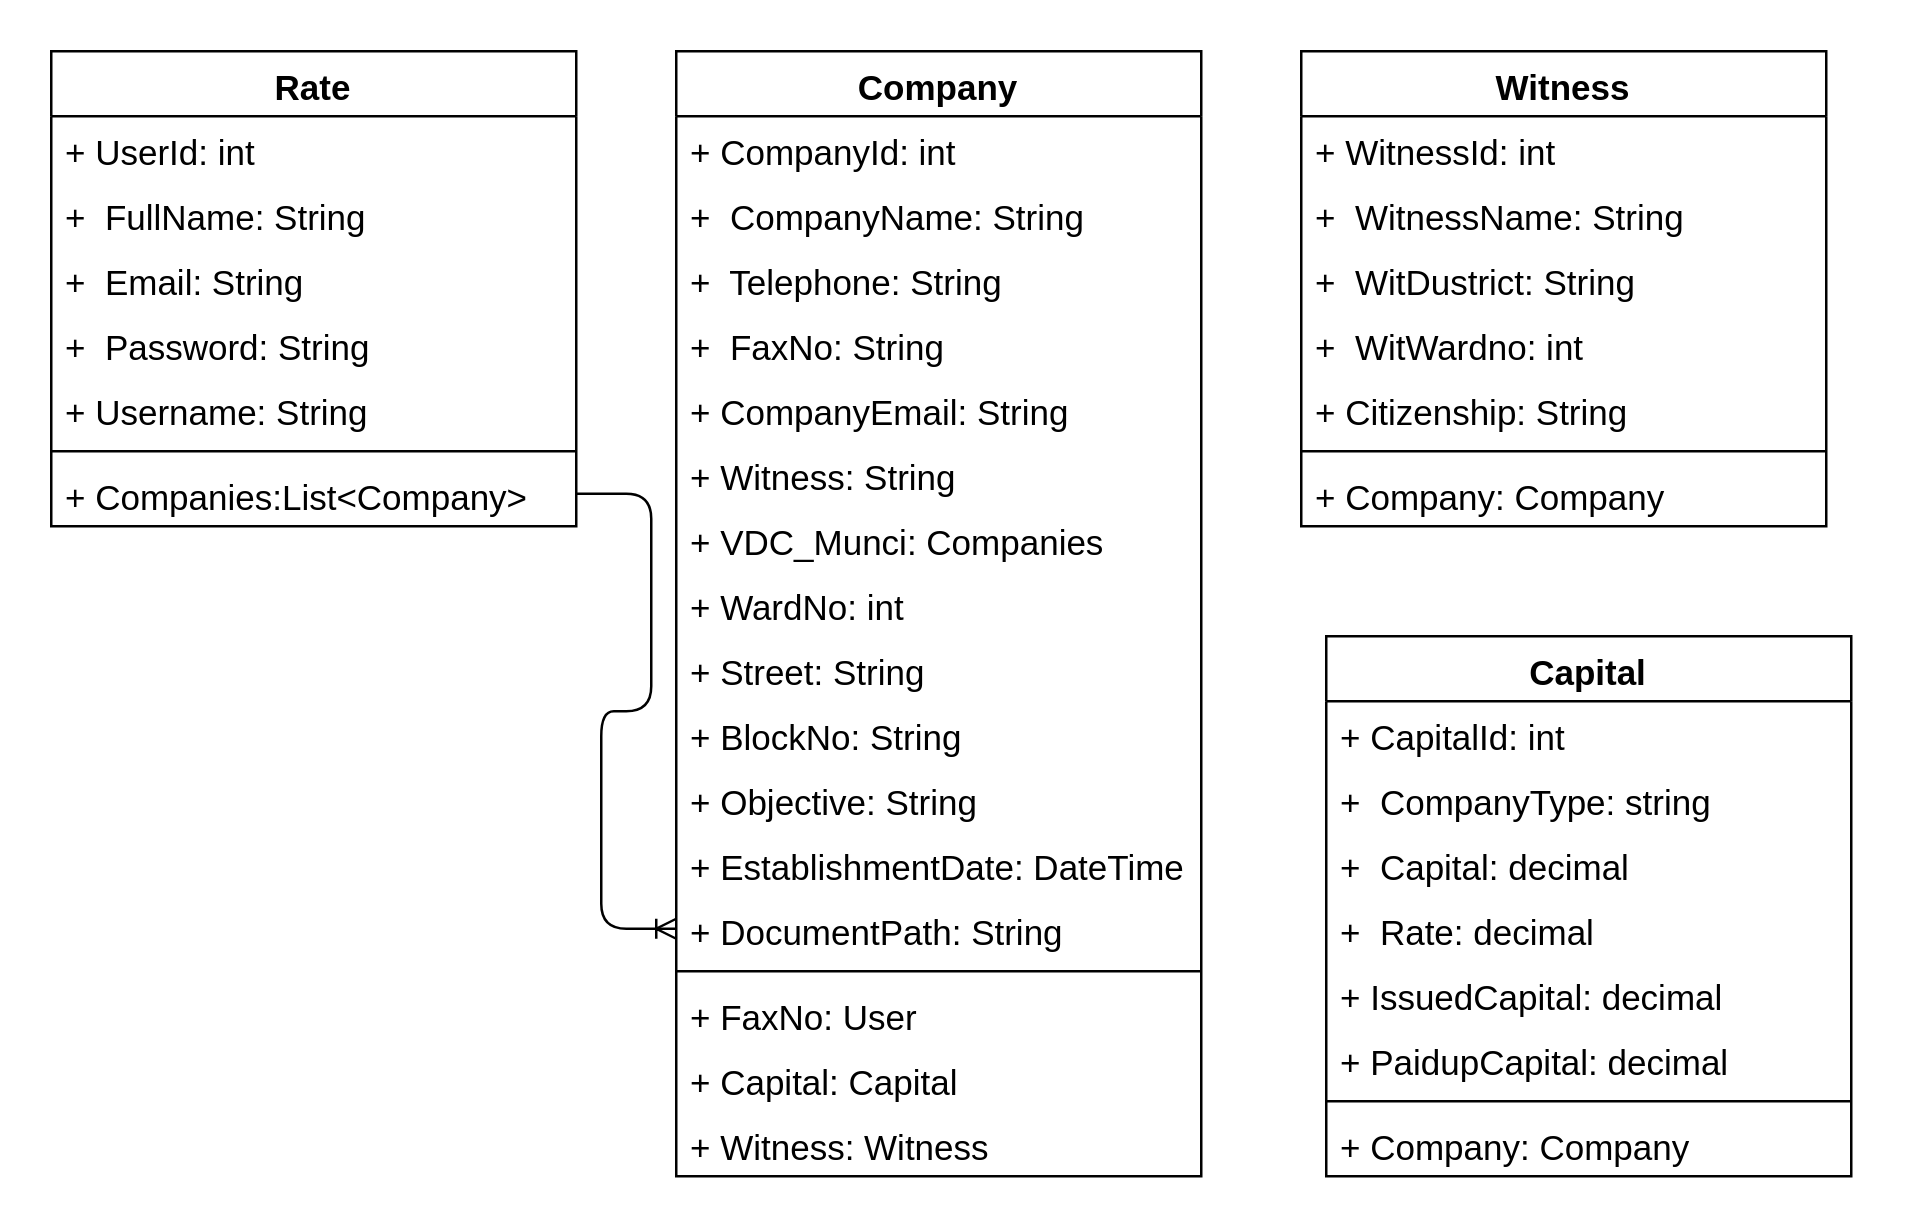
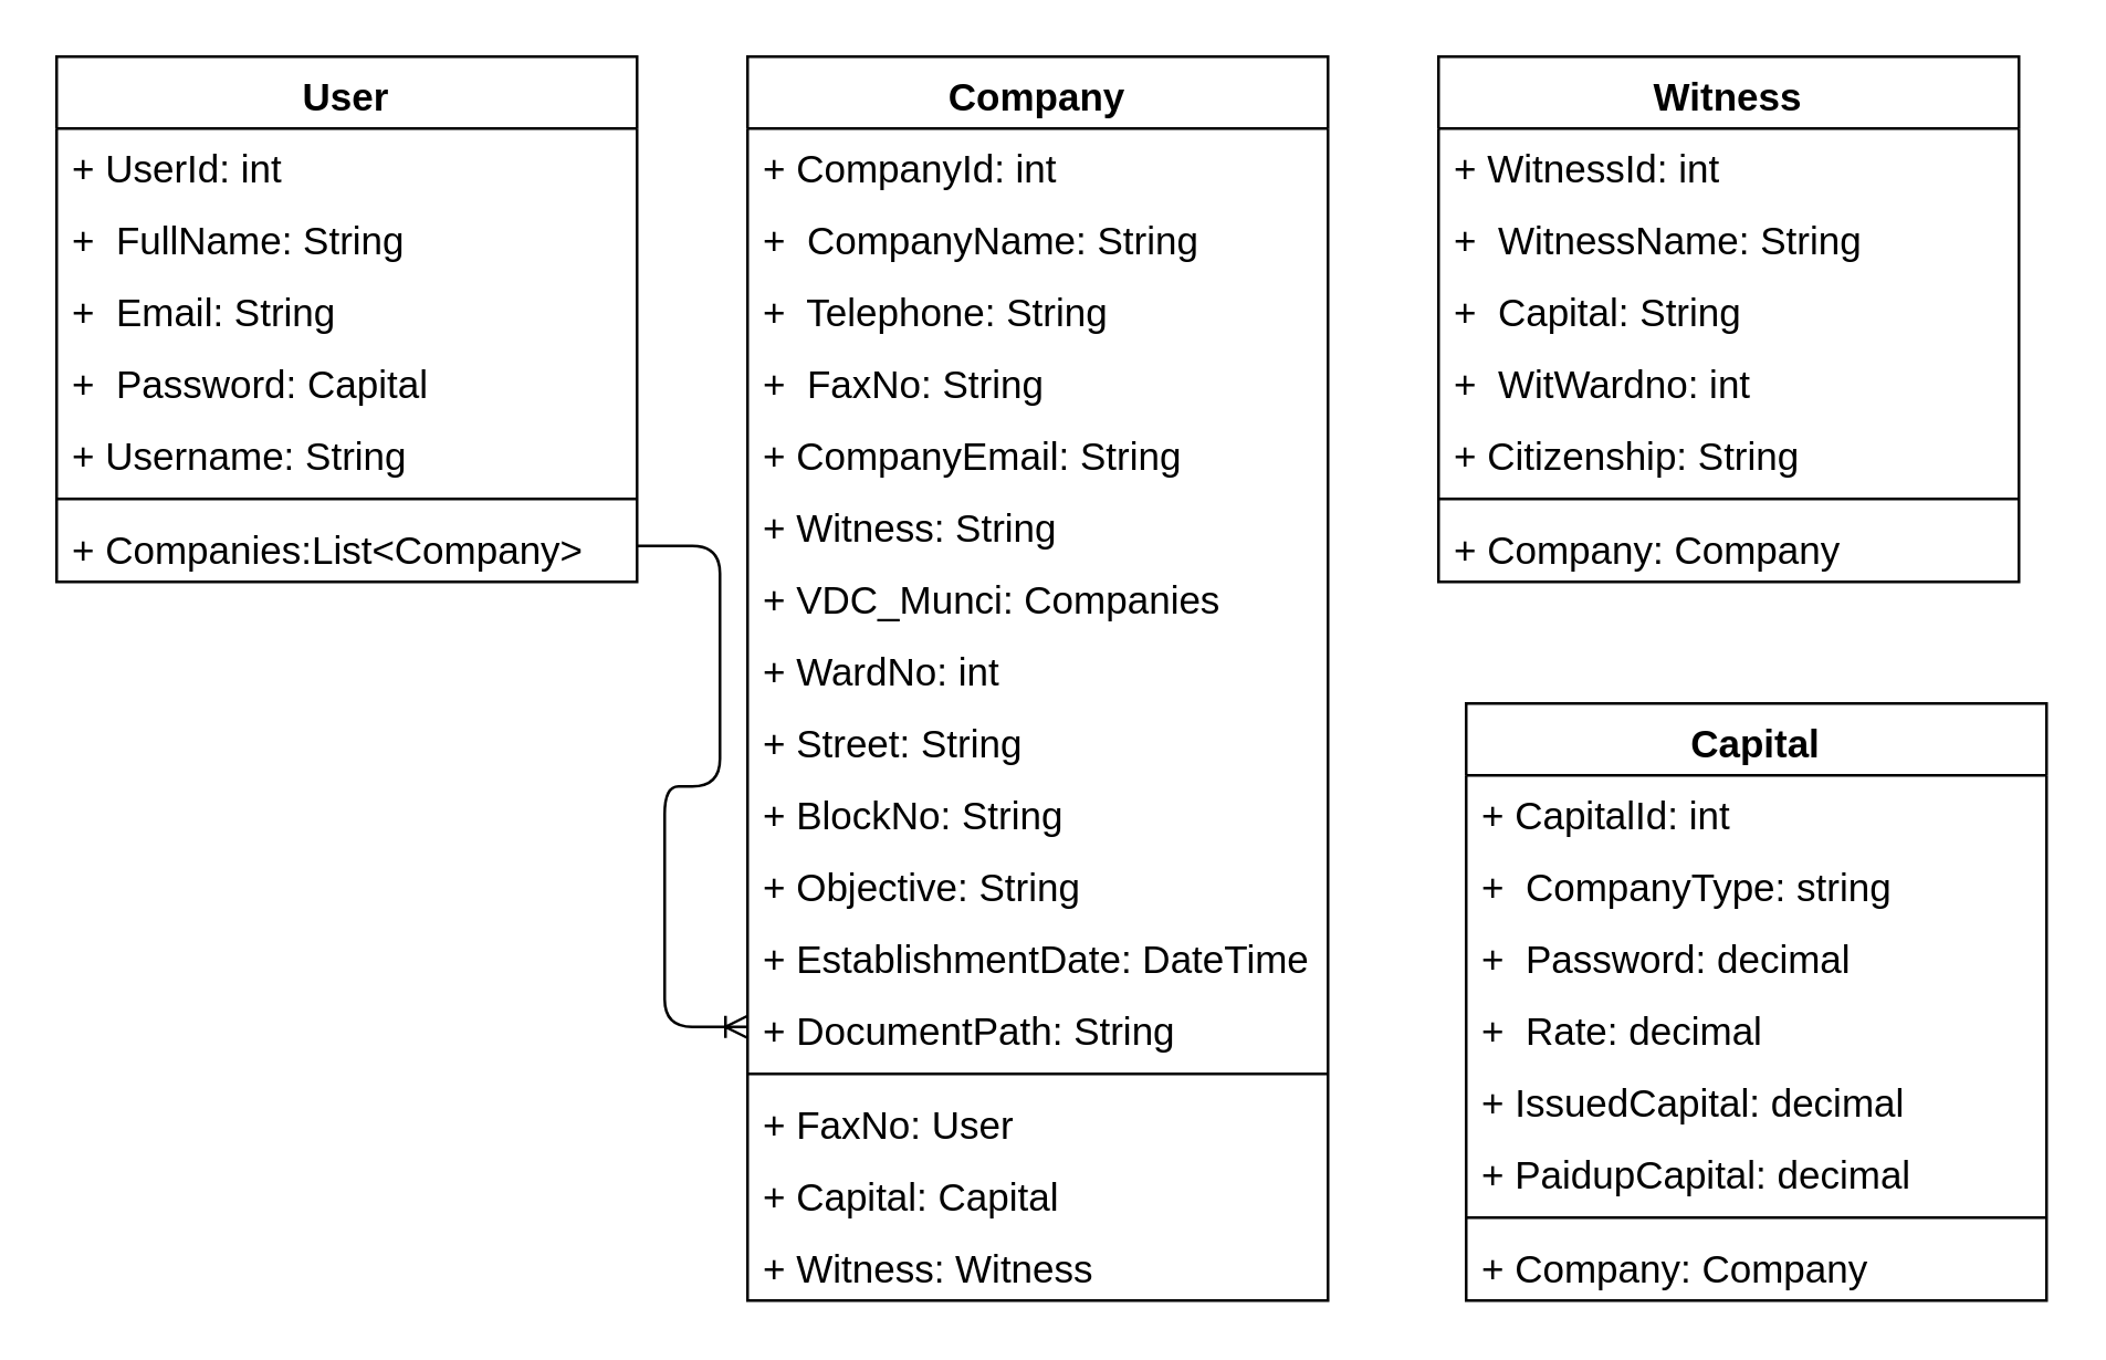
  <mxCell id="0" />
  <mxCell id="1" parent="0" />
- <mxCell id="2" value="Rate" style="swimlane;fontStyle=1;align=center;verticalAlign=top;childLayout=stackLayout;horizontal=1;startSize=26;horizontalStack=0;resizeParent=1;resizeParentMax=0;resizeLast=0;collapsible=1;marginBottom=0;fontSize=14;" vertex="1" parent="1"><mxGeometry x="20" y="20" width="210" height="190" as="geometry" /></mxCell>
+ <mxCell id="2" value="User" style="swimlane;fontStyle=1;align=center;verticalAlign=top;childLayout=stackLayout;horizontal=1;startSize=26;horizontalStack=0;resizeParent=1;resizeParentMax=0;resizeLast=0;collapsible=1;marginBottom=0;fontSize=14;" vertex="1" parent="1"><mxGeometry x="20" y="20" width="210" height="190" as="geometry" /></mxCell>
  <mxCell id="3" value="+ UserId: int" style="text;strokeColor=none;fillColor=none;align=left;verticalAlign=top;spacingLeft=4;spacingRight=4;overflow=hidden;rotatable=0;points=[[0,0.5],[1,0.5]];portConstraint=eastwest;fontSize=14;" vertex="1" parent="2"><mxGeometry y="26" width="210" height="26" as="geometry" /></mxCell>
  <mxCell id="4" value="+  FullName: String" style="text;strokeColor=none;fillColor=none;align=left;verticalAlign=top;spacingLeft=4;spacingRight=4;overflow=hidden;rotatable=0;points=[[0,0.5],[1,0.5]];portConstraint=eastwest;fontSize=14;" vertex="1" parent="2"><mxGeometry y="52" width="210" height="26" as="geometry" /></mxCell>
  <mxCell id="5" value="+  Email: String" style="text;strokeColor=none;fillColor=none;align=left;verticalAlign=top;spacingLeft=4;spacingRight=4;overflow=hidden;rotatable=0;points=[[0,0.5],[1,0.5]];portConstraint=eastwest;fontSize=14;" vertex="1" parent="2"><mxGeometry y="78" width="210" height="26" as="geometry" /></mxCell>
- <mxCell id="6" value="+  Password: String" style="text;strokeColor=none;fillColor=none;align=left;verticalAlign=top;spacingLeft=4;spacingRight=4;overflow=hidden;rotatable=0;points=[[0,0.5],[1,0.5]];portConstraint=eastwest;fontSize=14;" vertex="1" parent="2"><mxGeometry y="104" width="210" height="26" as="geometry" /></mxCell>
+ <mxCell id="6" value="+  Password: Capital" style="text;strokeColor=none;fillColor=none;align=left;verticalAlign=top;spacingLeft=4;spacingRight=4;overflow=hidden;rotatable=0;points=[[0,0.5],[1,0.5]];portConstraint=eastwest;fontSize=14;" vertex="1" parent="2"><mxGeometry y="104" width="210" height="26" as="geometry" /></mxCell>
  <mxCell id="7" value="+ Username: String" style="text;strokeColor=none;fillColor=none;align=left;verticalAlign=top;spacingLeft=4;spacingRight=4;overflow=hidden;rotatable=0;points=[[0,0.5],[1,0.5]];portConstraint=eastwest;fontSize=14;" vertex="1" parent="2"><mxGeometry y="130" width="210" height="26" as="geometry" /></mxCell>
  <mxCell id="8" value="" style="line;strokeWidth=1;fillColor=none;align=left;verticalAlign=middle;spacingTop=-1;spacingLeft=3;spacingRight=3;rotatable=0;labelPosition=right;points=[];portConstraint=eastwest;strokeColor=inherit;fontSize=14;" vertex="1" parent="2"><mxGeometry y="156" width="210" height="8" as="geometry" /></mxCell>
  <mxCell id="9" value="+ Companies:List&lt;Company&gt;" style="text;strokeColor=none;fillColor=none;align=left;verticalAlign=top;spacingLeft=4;spacingRight=4;overflow=hidden;rotatable=0;points=[[0,0.5],[1,0.5]];portConstraint=eastwest;fontSize=14;" vertex="1" parent="2"><mxGeometry y="164" width="210" height="26" as="geometry" /></mxCell>
  <mxCell id="10" value="Company" style="swimlane;fontStyle=1;align=center;verticalAlign=top;childLayout=stackLayout;horizontal=1;startSize=26;horizontalStack=0;resizeParent=1;resizeParentMax=0;resizeLast=0;collapsible=1;marginBottom=0;fontSize=14;" vertex="1" parent="1"><mxGeometry x="270" y="20" width="210" height="450" as="geometry" /></mxCell>
  <mxCell id="11" value="+ CompanyId: int" style="text;strokeColor=none;fillColor=none;align=left;verticalAlign=top;spacingLeft=4;spacingRight=4;overflow=hidden;rotatable=0;points=[[0,0.5],[1,0.5]];portConstraint=eastwest;fontSize=14;" vertex="1" parent="10"><mxGeometry y="26" width="210" height="26" as="geometry" /></mxCell>
  <mxCell id="12" value="+  CompanyName: String" style="text;strokeColor=none;fillColor=none;align=left;verticalAlign=top;spacingLeft=4;spacingRight=4;overflow=hidden;rotatable=0;points=[[0,0.5],[1,0.5]];portConstraint=eastwest;fontSize=14;" vertex="1" parent="10"><mxGeometry y="52" width="210" height="26" as="geometry" /></mxCell>
  <mxCell id="13" value="+  Telephone: String" style="text;strokeColor=none;fillColor=none;align=left;verticalAlign=top;spacingLeft=4;spacingRight=4;overflow=hidden;rotatable=0;points=[[0,0.5],[1,0.5]];portConstraint=eastwest;fontSize=14;" vertex="1" parent="10"><mxGeometry y="78" width="210" height="26" as="geometry" /></mxCell>
  <mxCell id="14" value="+  FaxNo: String" style="text;strokeColor=none;fillColor=none;align=left;verticalAlign=top;spacingLeft=4;spacingRight=4;overflow=hidden;rotatable=0;points=[[0,0.5],[1,0.5]];portConstraint=eastwest;fontSize=14;" vertex="1" parent="10"><mxGeometry y="104" width="210" height="26" as="geometry" /></mxCell>
  <mxCell id="15" value="+ CompanyEmail: String" style="text;strokeColor=none;fillColor=none;align=left;verticalAlign=top;spacingLeft=4;spacingRight=4;overflow=hidden;rotatable=0;points=[[0,0.5],[1,0.5]];portConstraint=eastwest;fontSize=14;" vertex="1" parent="10"><mxGeometry y="130" width="210" height="26" as="geometry" /></mxCell>
  <mxCell id="16" value="+ Witness: String" style="text;strokeColor=none;fillColor=none;align=left;verticalAlign=top;spacingLeft=4;spacingRight=4;overflow=hidden;rotatable=0;points=[[0,0.5],[1,0.5]];portConstraint=eastwest;fontSize=14;" vertex="1" parent="10"><mxGeometry y="156" width="210" height="26" as="geometry" /></mxCell>
  <mxCell id="17" value="+ VDC_Munci: Companies" style="text;strokeColor=none;fillColor=none;align=left;verticalAlign=top;spacingLeft=4;spacingRight=4;overflow=hidden;rotatable=0;points=[[0,0.5],[1,0.5]];portConstraint=eastwest;fontSize=14;" vertex="1" parent="10"><mxGeometry y="182" width="210" height="26" as="geometry" /></mxCell>
  <mxCell id="18" value="+ WardNo: int" style="text;strokeColor=none;fillColor=none;align=left;verticalAlign=top;spacingLeft=4;spacingRight=4;overflow=hidden;rotatable=0;points=[[0,0.5],[1,0.5]];portConstraint=eastwest;fontSize=14;" vertex="1" parent="10"><mxGeometry y="208" width="210" height="26" as="geometry" /></mxCell>
  <mxCell id="19" value="+ Street: String" style="text;strokeColor=none;fillColor=none;align=left;verticalAlign=top;spacingLeft=4;spacingRight=4;overflow=hidden;rotatable=0;points=[[0,0.5],[1,0.5]];portConstraint=eastwest;fontSize=14;" vertex="1" parent="10"><mxGeometry y="234" width="210" height="26" as="geometry" /></mxCell>
  <mxCell id="20" value="+ BlockNo: String" style="text;strokeColor=none;fillColor=none;align=left;verticalAlign=top;spacingLeft=4;spacingRight=4;overflow=hidden;rotatable=0;points=[[0,0.5],[1,0.5]];portConstraint=eastwest;fontSize=14;" vertex="1" parent="10"><mxGeometry y="260" width="210" height="26" as="geometry" /></mxCell>
  <mxCell id="21" value="+ Objective: String" style="text;strokeColor=none;fillColor=none;align=left;verticalAlign=top;spacingLeft=4;spacingRight=4;overflow=hidden;rotatable=0;points=[[0,0.5],[1,0.5]];portConstraint=eastwest;fontSize=14;" vertex="1" parent="10"><mxGeometry y="286" width="210" height="26" as="geometry" /></mxCell>
  <mxCell id="22" value="+ EstablishmentDate: DateTime" style="text;strokeColor=none;fillColor=none;align=left;verticalAlign=top;spacingLeft=4;spacingRight=4;overflow=hidden;rotatable=0;points=[[0,0.5],[1,0.5]];portConstraint=eastwest;fontSize=14;" vertex="1" parent="10"><mxGeometry y="312" width="210" height="26" as="geometry" /></mxCell>
  <mxCell id="23" value="+ DocumentPath: String" style="text;strokeColor=none;fillColor=none;align=left;verticalAlign=top;spacingLeft=4;spacingRight=4;overflow=hidden;rotatable=0;points=[[0,0.5],[1,0.5]];portConstraint=eastwest;fontSize=14;" vertex="1" parent="10"><mxGeometry y="338" width="210" height="26" as="geometry" /></mxCell>
  <mxCell id="24" value="" style="line;strokeWidth=1;fillColor=none;align=left;verticalAlign=middle;spacingTop=-1;spacingLeft=3;spacingRight=3;rotatable=0;labelPosition=right;points=[];portConstraint=eastwest;strokeColor=inherit;fontSize=14;" vertex="1" parent="10"><mxGeometry y="364" width="210" height="8" as="geometry" /></mxCell>
  <mxCell id="25" value="+ FaxNo: User" style="text;strokeColor=none;fillColor=none;align=left;verticalAlign=top;spacingLeft=4;spacingRight=4;overflow=hidden;rotatable=0;points=[[0,0.5],[1,0.5]];portConstraint=eastwest;fontSize=14;" vertex="1" parent="10"><mxGeometry y="372" width="210" height="26" as="geometry" /></mxCell>
  <mxCell id="26" value="+ Capital: Capital" style="text;strokeColor=none;fillColor=none;align=left;verticalAlign=top;spacingLeft=4;spacingRight=4;overflow=hidden;rotatable=0;points=[[0,0.5],[1,0.5]];portConstraint=eastwest;fontSize=14;" vertex="1" parent="10"><mxGeometry y="398" width="210" height="26" as="geometry" /></mxCell>
  <mxCell id="27" value="+ Witness: Witness" style="text;strokeColor=none;fillColor=none;align=left;verticalAlign=top;spacingLeft=4;spacingRight=4;overflow=hidden;rotatable=0;points=[[0,0.5],[1,0.5]];portConstraint=eastwest;fontSize=14;" vertex="1" parent="10"><mxGeometry y="424" width="210" height="26" as="geometry" /></mxCell>
  <mxCell id="28" value="Capital" style="swimlane;fontStyle=1;align=center;verticalAlign=top;childLayout=stackLayout;horizontal=1;startSize=26;horizontalStack=0;resizeParent=1;resizeParentMax=0;resizeLast=0;collapsible=1;marginBottom=0;fontSize=14;" vertex="1" parent="1"><mxGeometry x="530" y="254" width="210" height="216" as="geometry" /></mxCell>
  <mxCell id="29" value="+ CapitalId: int" style="text;strokeColor=none;fillColor=none;align=left;verticalAlign=top;spacingLeft=4;spacingRight=4;overflow=hidden;rotatable=0;points=[[0,0.5],[1,0.5]];portConstraint=eastwest;fontSize=14;" vertex="1" parent="28"><mxGeometry y="26" width="210" height="26" as="geometry" /></mxCell>
  <mxCell id="30" value="+  CompanyType: string" style="text;strokeColor=none;fillColor=none;align=left;verticalAlign=top;spacingLeft=4;spacingRight=4;overflow=hidden;rotatable=0;points=[[0,0.5],[1,0.5]];portConstraint=eastwest;fontSize=14;" vertex="1" parent="28"><mxGeometry y="52" width="210" height="26" as="geometry" /></mxCell>
- <mxCell id="31" value="+  Capital: decimal" style="text;strokeColor=none;fillColor=none;align=left;verticalAlign=top;spacingLeft=4;spacingRight=4;overflow=hidden;rotatable=0;points=[[0,0.5],[1,0.5]];portConstraint=eastwest;fontSize=14;" vertex="1" parent="28"><mxGeometry y="78" width="210" height="26" as="geometry" /></mxCell>
+ <mxCell id="31" value="+  Password: decimal" style="text;strokeColor=none;fillColor=none;align=left;verticalAlign=top;spacingLeft=4;spacingRight=4;overflow=hidden;rotatable=0;points=[[0,0.5],[1,0.5]];portConstraint=eastwest;fontSize=14;" vertex="1" parent="28"><mxGeometry y="78" width="210" height="26" as="geometry" /></mxCell>
  <mxCell id="32" value="+  Rate: decimal" style="text;strokeColor=none;fillColor=none;align=left;verticalAlign=top;spacingLeft=4;spacingRight=4;overflow=hidden;rotatable=0;points=[[0,0.5],[1,0.5]];portConstraint=eastwest;fontSize=14;" vertex="1" parent="28"><mxGeometry y="104" width="210" height="26" as="geometry" /></mxCell>
  <mxCell id="33" value="+ IssuedCapital: decimal" style="text;strokeColor=none;fillColor=none;align=left;verticalAlign=top;spacingLeft=4;spacingRight=4;overflow=hidden;rotatable=0;points=[[0,0.5],[1,0.5]];portConstraint=eastwest;fontSize=14;" vertex="1" parent="28"><mxGeometry y="130" width="210" height="26" as="geometry" /></mxCell>
  <mxCell id="34" value="+ PaidupCapital: decimal" style="text;strokeColor=none;fillColor=none;align=left;verticalAlign=top;spacingLeft=4;spacingRight=4;overflow=hidden;rotatable=0;points=[[0,0.5],[1,0.5]];portConstraint=eastwest;fontSize=14;" vertex="1" parent="28"><mxGeometry y="156" width="210" height="26" as="geometry" /></mxCell>
  <mxCell id="35" value="" style="line;strokeWidth=1;fillColor=none;align=left;verticalAlign=middle;spacingTop=-1;spacingLeft=3;spacingRight=3;rotatable=0;labelPosition=right;points=[];portConstraint=eastwest;strokeColor=inherit;fontSize=14;" vertex="1" parent="28"><mxGeometry y="182" width="210" height="8" as="geometry" /></mxCell>
  <mxCell id="36" value="+ Company: Company" style="text;strokeColor=none;fillColor=none;align=left;verticalAlign=top;spacingLeft=4;spacingRight=4;overflow=hidden;rotatable=0;points=[[0,0.5],[1,0.5]];portConstraint=eastwest;fontSize=14;" vertex="1" parent="28"><mxGeometry y="190" width="210" height="26" as="geometry" /></mxCell>
  <mxCell id="37" value="Witness" style="swimlane;fontStyle=1;align=center;verticalAlign=top;childLayout=stackLayout;horizontal=1;startSize=26;horizontalStack=0;resizeParent=1;resizeParentMax=0;resizeLast=0;collapsible=1;marginBottom=0;fontSize=14;" vertex="1" parent="1"><mxGeometry x="520" y="20" width="210" height="190" as="geometry" /></mxCell>
  <mxCell id="38" value="+ WitnessId: int" style="text;strokeColor=none;fillColor=none;align=left;verticalAlign=top;spacingLeft=4;spacingRight=4;overflow=hidden;rotatable=0;points=[[0,0.5],[1,0.5]];portConstraint=eastwest;fontSize=14;" vertex="1" parent="37"><mxGeometry y="26" width="210" height="26" as="geometry" /></mxCell>
  <mxCell id="39" value="+  WitnessName: String" style="text;strokeColor=none;fillColor=none;align=left;verticalAlign=top;spacingLeft=4;spacingRight=4;overflow=hidden;rotatable=0;points=[[0,0.5],[1,0.5]];portConstraint=eastwest;fontSize=14;" vertex="1" parent="37"><mxGeometry y="52" width="210" height="26" as="geometry" /></mxCell>
- <mxCell id="40" value="+  WitDustrict: String" style="text;strokeColor=none;fillColor=none;align=left;verticalAlign=top;spacingLeft=4;spacingRight=4;overflow=hidden;rotatable=0;points=[[0,0.5],[1,0.5]];portConstraint=eastwest;fontSize=14;" vertex="1" parent="37"><mxGeometry y="78" width="210" height="26" as="geometry" /></mxCell>
+ <mxCell id="40" value="+  Capital: String" style="text;strokeColor=none;fillColor=none;align=left;verticalAlign=top;spacingLeft=4;spacingRight=4;overflow=hidden;rotatable=0;points=[[0,0.5],[1,0.5]];portConstraint=eastwest;fontSize=14;" vertex="1" parent="37"><mxGeometry y="78" width="210" height="26" as="geometry" /></mxCell>
  <mxCell id="41" value="+  WitWardno: int" style="text;strokeColor=none;fillColor=none;align=left;verticalAlign=top;spacingLeft=4;spacingRight=4;overflow=hidden;rotatable=0;points=[[0,0.5],[1,0.5]];portConstraint=eastwest;fontSize=14;" vertex="1" parent="37"><mxGeometry y="104" width="210" height="26" as="geometry" /></mxCell>
  <mxCell id="42" value="+ Citizenship: String" style="text;strokeColor=none;fillColor=none;align=left;verticalAlign=top;spacingLeft=4;spacingRight=4;overflow=hidden;rotatable=0;points=[[0,0.5],[1,0.5]];portConstraint=eastwest;fontSize=14;" vertex="1" parent="37"><mxGeometry y="130" width="210" height="26" as="geometry" /></mxCell>
  <mxCell id="43" value="" style="line;strokeWidth=1;fillColor=none;align=left;verticalAlign=middle;spacingTop=-1;spacingLeft=3;spacingRight=3;rotatable=0;labelPosition=right;points=[];portConstraint=eastwest;strokeColor=inherit;fontSize=14;" vertex="1" parent="37"><mxGeometry y="156" width="210" height="8" as="geometry" /></mxCell>
  <mxCell id="44" value="+ Company: Company" style="text;strokeColor=none;fillColor=none;align=left;verticalAlign=top;spacingLeft=4;spacingRight=4;overflow=hidden;rotatable=0;points=[[0,0.5],[1,0.5]];portConstraint=eastwest;fontSize=14;" vertex="1" parent="37"><mxGeometry y="164" width="210" height="26" as="geometry" /></mxCell>
  <mxCell id="45" value="" style="edgeStyle=entityRelationEdgeStyle;fontSize=12;html=1;endArrow=ERoneToMany;entryX=0;entryY=0.5;entryDx=0;entryDy=0;exitX=1;exitY=0.5;exitDx=0;exitDy=0;" edge="1" parent="1" source="9" target="23"><mxGeometry width="100" height="100" relative="1" as="geometry"><mxPoint x="420" y="380" as="sourcePoint" /><mxPoint x="520" y="280" as="targetPoint" /></mxGeometry></mxCell>
